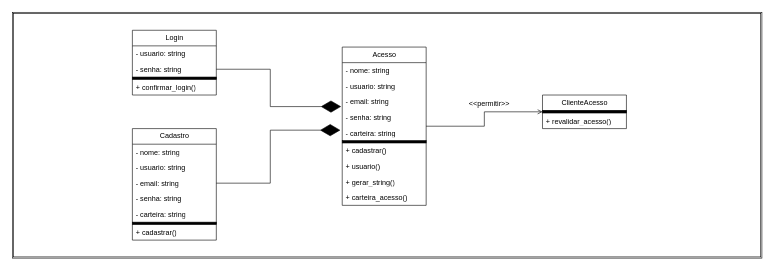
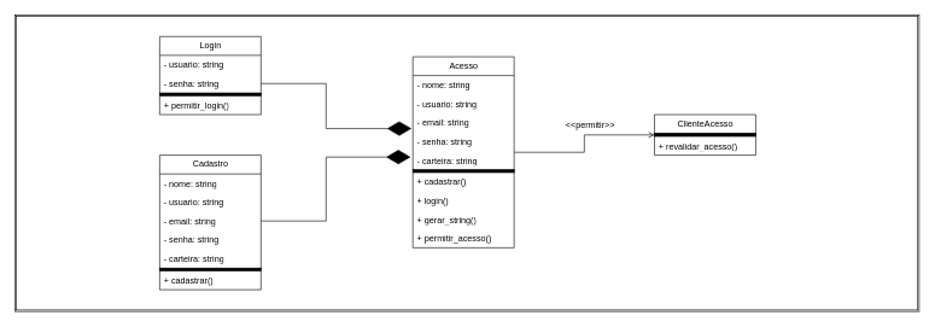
  <mxCell id="0" />
  <mxCell id="1" parent="0" />
  <mxCell id="2" value="" style="shape=ext;double=1;rounded=0;whiteSpace=wrap;html=1;" vertex="1" parent="1"><mxGeometry x="20" y="20" width="1250" height="410" as="geometry" /></mxCell>
  <mxCell id="3" style="edgeStyle=orthogonalEdgeStyle;rounded=0;orthogonalLoop=1;jettySize=auto;html=1;entryX=0;entryY=0.5;entryDx=0;entryDy=0;dashed=0;endArrow=open;endFill=0;" edge="1" parent="1" source="4" target="15"><mxGeometry relative="1" as="geometry" /></mxCell>
  <mxCell id="4" value="Acesso" style="swimlane;fontStyle=0;childLayout=stackLayout;horizontal=1;startSize=26;fillColor=none;horizontalStack=0;resizeParent=1;resizeParentMax=0;resizeLast=0;collapsible=1;marginBottom=0;html=1;strokeColor=default;swimlaneLine=1;" vertex="1" parent="1"><mxGeometry x="570" y="78" width="140" height="264" as="geometry" /></mxCell>
  <mxCell id="5" value="- nome: string" style="text;strokeColor=none;fillColor=none;align=left;verticalAlign=top;spacingLeft=4;spacingRight=4;overflow=hidden;rotatable=0;points=[[0,0.5],[1,0.5]];portConstraint=eastwest;whiteSpace=wrap;html=1;" vertex="1" parent="4"><mxGeometry y="26" width="140" height="26" as="geometry" /></mxCell>
  <mxCell id="6" value="- usuario: string" style="text;strokeColor=none;fillColor=none;align=left;verticalAlign=top;spacingLeft=4;spacingRight=4;overflow=hidden;rotatable=0;points=[[0,0.5],[1,0.5]];portConstraint=eastwest;whiteSpace=wrap;html=1;" vertex="1" parent="4"><mxGeometry y="52" width="140" height="26" as="geometry" /></mxCell>
  <mxCell id="7" value="&lt;div&gt;- email: string&lt;/div&gt;" style="text;strokeColor=none;fillColor=none;align=left;verticalAlign=top;spacingLeft=4;spacingRight=4;overflow=hidden;rotatable=0;points=[[0,0.5],[1,0.5]];portConstraint=eastwest;whiteSpace=wrap;html=1;" vertex="1" parent="4"><mxGeometry y="78" width="140" height="26" as="geometry" /></mxCell>
  <mxCell id="8" value="&lt;div&gt;- senha: string&lt;/div&gt;" style="text;strokeColor=none;fillColor=none;align=left;verticalAlign=top;spacingLeft=4;spacingRight=4;overflow=hidden;rotatable=0;points=[[0,0.5],[1,0.5]];portConstraint=eastwest;whiteSpace=wrap;html=1;" vertex="1" parent="4"><mxGeometry y="104" width="140" height="26" as="geometry" /></mxCell>
  <mxCell id="9" value="- carteira: string" style="text;strokeColor=none;fillColor=none;align=left;verticalAlign=top;spacingLeft=4;spacingRight=4;overflow=hidden;rotatable=0;points=[[0,0.5],[1,0.5]];portConstraint=eastwest;whiteSpace=wrap;html=1;rounded=0;glass=0;shadow=0;perimeterSpacing=0;container=0;flipH=0;flipV=1;" vertex="1" parent="4"><mxGeometry y="130" width="140" height="26" as="geometry" /></mxCell>
  <mxCell id="10" style="text;strokeColor=default;fillColor=#000000;align=left;verticalAlign=top;spacingLeft=4;spacingRight=4;overflow=hidden;rotatable=0;points=[[0,0.5],[1,0.5]];portConstraint=eastwest;whiteSpace=wrap;html=1;shadow=0;rounded=0;glass=0;fillStyle=solid;gradientColor=default;gradientDirection=radial;" vertex="1" parent="4"><mxGeometry y="156" width="140" height="4" as="geometry" /></mxCell>
  <mxCell id="11" value="+ cadastrar()" style="text;strokeColor=none;fillColor=none;align=left;verticalAlign=top;spacingLeft=4;spacingRight=4;overflow=hidden;rotatable=0;points=[[0,0.5],[1,0.5]];portConstraint=eastwest;whiteSpace=wrap;html=1;" vertex="1" parent="4"><mxGeometry y="160" width="140" height="26" as="geometry" /></mxCell>
- <mxCell id="12" value="+ usuario()" style="text;strokeColor=none;fillColor=none;align=left;verticalAlign=top;spacingLeft=4;spacingRight=4;overflow=hidden;rotatable=0;points=[[0,0.5],[1,0.5]];portConstraint=eastwest;whiteSpace=wrap;html=1;" vertex="1" parent="4"><mxGeometry y="186" width="140" height="26" as="geometry" /></mxCell>
+ <mxCell id="12" value="+ login()" style="text;strokeColor=none;fillColor=none;align=left;verticalAlign=top;spacingLeft=4;spacingRight=4;overflow=hidden;rotatable=0;points=[[0,0.5],[1,0.5]];portConstraint=eastwest;whiteSpace=wrap;html=1;" vertex="1" parent="4"><mxGeometry y="186" width="140" height="26" as="geometry" /></mxCell>
  <mxCell id="13" value="+ gerar_string()" style="text;strokeColor=none;fillColor=none;align=left;verticalAlign=top;spacingLeft=4;spacingRight=4;overflow=hidden;rotatable=0;points=[[0,0.5],[1,0.5]];portConstraint=eastwest;whiteSpace=wrap;html=1;" vertex="1" parent="4"><mxGeometry y="212" width="140" height="26" as="geometry" /></mxCell>
- <mxCell id="14" value="+ carteira_acesso()" style="text;strokeColor=none;fillColor=none;align=left;verticalAlign=top;spacingLeft=4;spacingRight=4;overflow=hidden;rotatable=0;points=[[0,0.5],[1,0.5]];portConstraint=eastwest;whiteSpace=wrap;html=1;" vertex="1" parent="4"><mxGeometry y="238" width="140" height="26" as="geometry" /></mxCell>
+ <mxCell id="14" value="+ permitir_acesso()" style="text;strokeColor=none;fillColor=none;align=left;verticalAlign=top;spacingLeft=4;spacingRight=4;overflow=hidden;rotatable=0;points=[[0,0.5],[1,0.5]];portConstraint=eastwest;whiteSpace=wrap;html=1;" vertex="1" parent="4"><mxGeometry y="238" width="140" height="26" as="geometry" /></mxCell>
  <mxCell id="15" value="ClienteAcesso" style="swimlane;fontStyle=0;childLayout=stackLayout;horizontal=1;startSize=26;fillColor=none;horizontalStack=0;resizeParent=1;resizeParentMax=0;resizeLast=0;collapsible=1;marginBottom=0;html=1;strokeColor=default;swimlaneLine=1;" vertex="1" parent="1"><mxGeometry x="904" y="158" width="140" height="56" as="geometry" /></mxCell>
  <mxCell id="16" style="text;strokeColor=default;fillColor=#000000;align=left;verticalAlign=top;spacingLeft=4;spacingRight=4;overflow=hidden;rotatable=0;points=[[0,0.5],[1,0.5]];portConstraint=eastwest;whiteSpace=wrap;html=1;shadow=0;rounded=0;glass=0;fillStyle=solid;gradientColor=default;gradientDirection=radial;" vertex="1" parent="15"><mxGeometry y="26" width="140" height="4" as="geometry" /></mxCell>
  <mxCell id="17" value="+ revalidar_acesso()" style="text;strokeColor=none;fillColor=none;align=left;verticalAlign=top;spacingLeft=4;spacingRight=4;overflow=hidden;rotatable=0;points=[[0,0.5],[1,0.5]];portConstraint=eastwest;whiteSpace=wrap;html=1;" vertex="1" parent="15"><mxGeometry y="30" width="140" height="26" as="geometry" /></mxCell>
  <mxCell id="18" value="&amp;lt;&amp;lt;permitir&amp;gt;&amp;gt;" style="text;html=1;align=center;verticalAlign=middle;resizable=0;points=[];autosize=1;strokeColor=none;fillColor=none;" vertex="1" parent="1"><mxGeometry x="760" y="158" width="110" height="30" as="geometry" /></mxCell>
  <mxCell id="19" value="Login" style="swimlane;fontStyle=0;childLayout=stackLayout;horizontal=1;startSize=26;fillColor=none;horizontalStack=0;resizeParent=1;resizeParentMax=0;resizeLast=0;collapsible=1;marginBottom=0;html=1;strokeColor=default;swimlaneLine=1;" vertex="1" parent="1"><mxGeometry x="220" y="50" width="140" height="108" as="geometry" /></mxCell>
  <mxCell id="20" value="- usuario: string" style="text;strokeColor=none;fillColor=none;align=left;verticalAlign=top;spacingLeft=4;spacingRight=4;overflow=hidden;rotatable=0;points=[[0,0.5],[1,0.5]];portConstraint=eastwest;whiteSpace=wrap;html=1;" vertex="1" parent="19"><mxGeometry y="26" width="140" height="26" as="geometry" /></mxCell>
  <mxCell id="21" value="&lt;div&gt;- senha: string&lt;/div&gt;" style="text;strokeColor=none;fillColor=none;align=left;verticalAlign=top;spacingLeft=4;spacingRight=4;overflow=hidden;rotatable=0;points=[[0,0.5],[1,0.5]];portConstraint=eastwest;whiteSpace=wrap;html=1;" vertex="1" parent="19"><mxGeometry y="52" width="140" height="26" as="geometry" /></mxCell>
  <mxCell id="22" style="text;strokeColor=default;fillColor=#000000;align=left;verticalAlign=top;spacingLeft=4;spacingRight=4;overflow=hidden;rotatable=0;points=[[0,0.5],[1,0.5]];portConstraint=eastwest;whiteSpace=wrap;html=1;shadow=0;rounded=0;glass=0;fillStyle=solid;gradientColor=default;gradientDirection=radial;" vertex="1" parent="19"><mxGeometry y="78" width="140" height="4" as="geometry" /></mxCell>
- <mxCell id="23" value="+ confirmar_login()" style="text;strokeColor=none;fillColor=none;align=left;verticalAlign=top;spacingLeft=4;spacingRight=4;overflow=hidden;rotatable=0;points=[[0,0.5],[1,0.5]];portConstraint=eastwest;whiteSpace=wrap;html=1;" vertex="1" parent="19"><mxGeometry y="82" width="140" height="26" as="geometry" /></mxCell>
+ <mxCell id="23" value="+ permitir_login()" style="text;strokeColor=none;fillColor=none;align=left;verticalAlign=top;spacingLeft=4;spacingRight=4;overflow=hidden;rotatable=0;points=[[0,0.5],[1,0.5]];portConstraint=eastwest;whiteSpace=wrap;html=1;" vertex="1" parent="19"><mxGeometry y="82" width="140" height="26" as="geometry" /></mxCell>
  <mxCell id="24" style="edgeStyle=orthogonalEdgeStyle;rounded=0;orthogonalLoop=1;jettySize=auto;html=1;exitX=1;exitY=0.5;exitDx=0;exitDy=0;entryX=-0.013;entryY=0.818;entryDx=0;entryDy=0;entryPerimeter=0;endArrow=diamondThin;endFill=1;strokeWidth=1;endSize=31;" edge="1" parent="1" source="21" target="7"><mxGeometry relative="1" as="geometry" /></mxCell>
  <mxCell id="25" value="Cadastro" style="swimlane;fontStyle=0;childLayout=stackLayout;horizontal=1;startSize=26;fillColor=none;horizontalStack=0;resizeParent=1;resizeParentMax=0;resizeLast=0;collapsible=1;marginBottom=0;html=1;strokeColor=default;swimlaneLine=1;" vertex="1" parent="1"><mxGeometry x="220" y="214" width="140" height="186" as="geometry" /></mxCell>
  <mxCell id="26" value="- nome: string" style="text;strokeColor=none;fillColor=none;align=left;verticalAlign=top;spacingLeft=4;spacingRight=4;overflow=hidden;rotatable=0;points=[[0,0.5],[1,0.5]];portConstraint=eastwest;whiteSpace=wrap;html=1;" vertex="1" parent="25"><mxGeometry y="26" width="140" height="26" as="geometry" /></mxCell>
  <mxCell id="27" value="- usuario: string" style="text;strokeColor=none;fillColor=none;align=left;verticalAlign=top;spacingLeft=4;spacingRight=4;overflow=hidden;rotatable=0;points=[[0,0.5],[1,0.5]];portConstraint=eastwest;whiteSpace=wrap;html=1;" vertex="1" parent="25"><mxGeometry y="52" width="140" height="26" as="geometry" /></mxCell>
  <mxCell id="28" value="&lt;div&gt;- email: string&lt;/div&gt;" style="text;strokeColor=none;fillColor=none;align=left;verticalAlign=top;spacingLeft=4;spacingRight=4;overflow=hidden;rotatable=0;points=[[0,0.5],[1,0.5]];portConstraint=eastwest;whiteSpace=wrap;html=1;" vertex="1" parent="25"><mxGeometry y="78" width="140" height="26" as="geometry" /></mxCell>
  <mxCell id="29" value="&lt;div&gt;- senha: string&lt;/div&gt;" style="text;strokeColor=none;fillColor=none;align=left;verticalAlign=top;spacingLeft=4;spacingRight=4;overflow=hidden;rotatable=0;points=[[0,0.5],[1,0.5]];portConstraint=eastwest;whiteSpace=wrap;html=1;" vertex="1" parent="25"><mxGeometry y="104" width="140" height="26" as="geometry" /></mxCell>
  <mxCell id="30" value="- carteira: string" style="text;strokeColor=none;fillColor=none;align=left;verticalAlign=top;spacingLeft=4;spacingRight=4;overflow=hidden;rotatable=0;points=[[0,0.5],[1,0.5]];portConstraint=eastwest;whiteSpace=wrap;html=1;rounded=0;glass=0;shadow=0;perimeterSpacing=0;container=0;flipH=0;flipV=1;" vertex="1" parent="25"><mxGeometry y="130" width="140" height="26" as="geometry" /></mxCell>
  <mxCell id="31" style="text;strokeColor=default;fillColor=#000000;align=left;verticalAlign=top;spacingLeft=4;spacingRight=4;overflow=hidden;rotatable=0;points=[[0,0.5],[1,0.5]];portConstraint=eastwest;whiteSpace=wrap;html=1;shadow=0;rounded=0;glass=0;fillStyle=solid;gradientColor=default;gradientDirection=radial;" vertex="1" parent="25"><mxGeometry y="156" width="140" height="4" as="geometry" /></mxCell>
  <mxCell id="32" value="+ cadastrar()" style="text;strokeColor=none;fillColor=none;align=left;verticalAlign=top;spacingLeft=4;spacingRight=4;overflow=hidden;rotatable=0;points=[[0,0.5],[1,0.5]];portConstraint=eastwest;whiteSpace=wrap;html=1;" vertex="1" parent="25"><mxGeometry y="160" width="140" height="26" as="geometry" /></mxCell>
  <mxCell id="33" style="edgeStyle=orthogonalEdgeStyle;rounded=0;orthogonalLoop=1;jettySize=auto;html=1;exitX=1;exitY=0.5;exitDx=0;exitDy=0;entryX=-0.022;entryY=0.67;entryDx=0;entryDy=0;entryPerimeter=0;endArrow=diamondThin;endFill=1;endSize=31;" edge="1" parent="1" source="28" target="9"><mxGeometry relative="1" as="geometry" /></mxCell>
